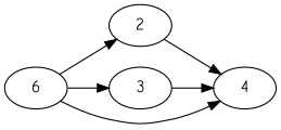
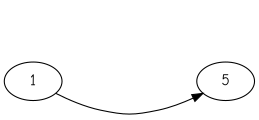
  strict digraph {
    fontname="Comic Neue"
    rankdir=LR
    node [fontname="Comic Neue"]
    edge [fontname="Comic Neue"]
-   1 [label=6]
-   2
-   3
-   4
-   1 -> 2
-   1 -> 3
+   1
+   4 [label=5]
    1 -> 4
-   2 -> 4
-   3 -> 4
  }
